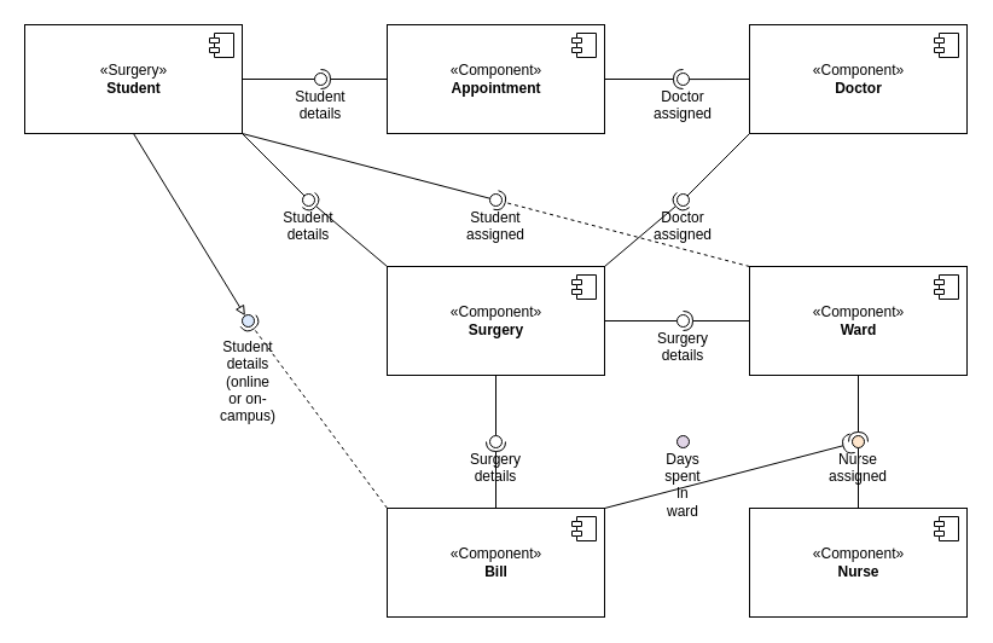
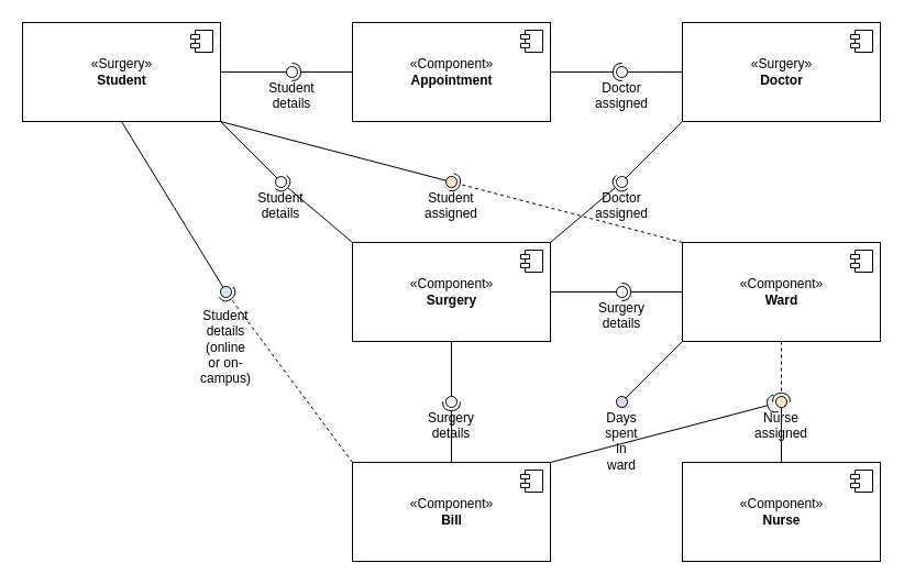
  <mxCell id="0" />
  <mxCell id="1" parent="0" />
  <mxCell id="2" value="«Surgery»&lt;br&gt;&lt;b&gt;Student&lt;/b&gt;" style="html=1;dropTarget=0;" vertex="1" parent="1"><mxGeometry x="20" y="20" width="180" height="90" as="geometry" /></mxCell>
  <mxCell id="3" value="" style="shape=module;jettyWidth=8;jettyHeight=4;" vertex="1" parent="2"><mxGeometry x="1" width="20" height="20" relative="1" as="geometry"><mxPoint x="-27" y="7" as="offset" /></mxGeometry></mxCell>
  <mxCell id="4" value="«Component»&lt;br&gt;&lt;b&gt;Appointment&lt;/b&gt;" style="html=1;dropTarget=0;" vertex="1" parent="1"><mxGeometry x="320" y="20" width="180" height="90" as="geometry" /></mxCell>
  <mxCell id="5" value="" style="shape=module;jettyWidth=8;jettyHeight=4;" vertex="1" parent="4"><mxGeometry x="1" width="20" height="20" relative="1" as="geometry"><mxPoint x="-27" y="7" as="offset" /></mxGeometry></mxCell>
- <mxCell id="6" value="«Component»&lt;br&gt;&lt;b&gt;Doctor&lt;/b&gt;" style="html=1;dropTarget=0;" vertex="1" parent="1"><mxGeometry x="620" y="20" width="180" height="90" as="geometry" /></mxCell>
+ <mxCell id="6" value="«Surgery»&lt;br&gt;&lt;b&gt;Doctor&lt;/b&gt;" style="html=1;dropTarget=0;" vertex="1" parent="1"><mxGeometry x="620" y="20" width="180" height="90" as="geometry" /></mxCell>
  <mxCell id="7" value="" style="shape=module;jettyWidth=8;jettyHeight=4;" vertex="1" parent="6"><mxGeometry x="1" width="20" height="20" relative="1" as="geometry"><mxPoint x="-27" y="7" as="offset" /></mxGeometry></mxCell>
  <mxCell id="8" value="«Component»&lt;br&gt;&lt;b&gt;Nurse&lt;/b&gt;" style="html=1;dropTarget=0;" vertex="1" parent="1"><mxGeometry x="620" y="420" width="180" height="90" as="geometry" /></mxCell>
  <mxCell id="9" value="" style="shape=module;jettyWidth=8;jettyHeight=4;" vertex="1" parent="8"><mxGeometry x="1" width="20" height="20" relative="1" as="geometry"><mxPoint x="-27" y="7" as="offset" /></mxGeometry></mxCell>
  <mxCell id="10" value="«Component»&lt;br&gt;&lt;b&gt;Surgery&lt;/b&gt;" style="html=1;dropTarget=0;" vertex="1" parent="1"><mxGeometry x="320" y="220" width="180" height="90" as="geometry" /></mxCell>
  <mxCell id="11" value="" style="shape=module;jettyWidth=8;jettyHeight=4;" vertex="1" parent="10"><mxGeometry x="1" width="20" height="20" relative="1" as="geometry"><mxPoint x="-27" y="7" as="offset" /></mxGeometry></mxCell>
  <mxCell id="12" value="«Component»&lt;br&gt;&lt;b&gt;Ward&lt;br&gt;&lt;/b&gt;" style="html=1;dropTarget=0;" vertex="1" parent="1"><mxGeometry x="620" y="220" width="180" height="90" as="geometry" /></mxCell>
  <mxCell id="13" value="" style="shape=module;jettyWidth=8;jettyHeight=4;" vertex="1" parent="12"><mxGeometry x="1" width="20" height="20" relative="1" as="geometry"><mxPoint x="-27" y="7" as="offset" /></mxGeometry></mxCell>
  <mxCell id="14" value="" style="rounded=0;orthogonalLoop=1;jettySize=auto;html=1;endArrow=none;endFill=0;sketch=0;sourcePerimeterSpacing=0;targetPerimeterSpacing=0;exitX=1;exitY=0.5;exitDx=0;exitDy=0;" edge="1" target="16" parent="1" source="2"><mxGeometry relative="1" as="geometry"><mxPoint x="330" y="205" as="sourcePoint" /></mxGeometry></mxCell>
  <mxCell id="15" value="" style="rounded=0;orthogonalLoop=1;jettySize=auto;html=1;endArrow=halfCircle;endFill=0;entryX=0.5;entryY=0.5;endSize=6;strokeWidth=1;sketch=0;exitX=0;exitY=0.5;exitDx=0;exitDy=0;" edge="1" target="16" parent="1" source="4"><mxGeometry relative="1" as="geometry"><mxPoint x="370" y="205" as="sourcePoint" /><Array as="points" /></mxGeometry></mxCell>
  <mxCell id="16" value="&lt;br&gt;&lt;br&gt;&lt;br&gt;Student details" style="ellipse;whiteSpace=wrap;html=1;align=center;aspect=fixed;resizable=0;points=[];outlineConnect=0;sketch=0;" vertex="1" parent="1"><mxGeometry x="260" y="60" width="10" height="10" as="geometry" /></mxCell>
  <mxCell id="17" value="" style="rounded=0;orthogonalLoop=1;jettySize=auto;html=1;endArrow=halfCircle;endFill=0;entryX=0.5;entryY=0.5;endSize=6;strokeWidth=1;sketch=0;exitX=1;exitY=0.5;exitDx=0;exitDy=0;" edge="1" target="41" parent="1" source="4"><mxGeometry relative="1" as="geometry"><mxPoint x="530" y="135" as="sourcePoint" /></mxGeometry></mxCell>
+ <mxCell id="18" value="" style="rounded=0;orthogonalLoop=1;jettySize=auto;html=1;endArrow=none;endFill=0;sketch=0;sourcePerimeterSpacing=0;targetPerimeterSpacing=0;exitX=0;exitY=1;exitDx=0;exitDy=0;" edge="1" target="20" parent="1" source="12"><mxGeometry relative="1" as="geometry"><mxPoint x="580" y="320" as="sourcePoint" /></mxGeometry></mxCell>
  <mxCell id="19" value="" style="rounded=0;orthogonalLoop=1;jettySize=auto;html=1;endArrow=halfCircle;endFill=0;endSize=6;strokeWidth=1;sketch=0;exitX=1;exitY=0;exitDx=0;exitDy=0;" edge="1" target="26" parent="1" source="39"><mxGeometry relative="1" as="geometry"><mxPoint x="320" y="320" as="sourcePoint" /></mxGeometry></mxCell>
  <mxCell id="20" value="&lt;br&gt;&lt;br&gt;&lt;br&gt;&lt;br&gt;&lt;br&gt;Days spent in ward" style="ellipse;whiteSpace=wrap;html=1;align=center;aspect=fixed;resizable=0;points=[];outlineConnect=0;sketch=0;fillColor=#e1d5e7;" vertex="1" parent="1"><mxGeometry x="560" y="360" width="10" height="10" as="geometry" /></mxCell>
  <mxCell id="21" value="" style="rounded=0;orthogonalLoop=1;jettySize=auto;html=1;endArrow=none;endFill=0;sketch=0;sourcePerimeterSpacing=0;targetPerimeterSpacing=0;exitX=0.5;exitY=1;exitDx=0;exitDy=0;" edge="1" target="23" parent="1" source="10"><mxGeometry relative="1" as="geometry"><mxPoint x="470" y="315" as="sourcePoint" /></mxGeometry></mxCell>
  <mxCell id="22" value="" style="rounded=0;orthogonalLoop=1;jettySize=auto;html=1;endArrow=halfCircle;endFill=0;entryX=0.5;entryY=0.5;endSize=6;strokeWidth=1;sketch=0;exitX=0.5;exitY=0;exitDx=0;exitDy=0;" edge="1" target="23" parent="1" source="39"><mxGeometry relative="1" as="geometry"><mxPoint x="210" y="315" as="sourcePoint" /></mxGeometry></mxCell>
  <mxCell id="23" value="&lt;br&gt;&lt;br&gt;&lt;br&gt;Surgery details" style="ellipse;whiteSpace=wrap;html=1;align=center;aspect=fixed;resizable=0;points=[];outlineConnect=0;sketch=0;" vertex="1" parent="1"><mxGeometry x="405" y="360" width="10" height="10" as="geometry" /></mxCell>
  <mxCell id="24" value="" style="rounded=0;orthogonalLoop=1;jettySize=auto;html=1;endArrow=none;endFill=0;sketch=0;sourcePerimeterSpacing=0;targetPerimeterSpacing=0;exitX=0.5;exitY=0;exitDx=0;exitDy=0;" edge="1" target="26" parent="1" source="8"><mxGeometry relative="1" as="geometry"><mxPoint x="960" y="310" as="sourcePoint" /></mxGeometry></mxCell>
- <mxCell id="25" value="" style="rounded=0;orthogonalLoop=1;jettySize=auto;html=1;endArrow=halfCircle;endFill=0;entryX=0.5;entryY=0.5;endSize=6;strokeWidth=1;sketch=0;exitX=0.5;exitY=1;exitDx=0;exitDy=0;" edge="1" target="26" parent="1" source="12"><mxGeometry relative="1" as="geometry"><mxPoint x="1000" y="310" as="sourcePoint" /></mxGeometry></mxCell>
+ <mxCell id="25" value="" style="rounded=0;orthogonalLoop=1;jettySize=auto;html=1;endArrow=halfCircle;endFill=0;entryX=0.5;entryY=0.5;endSize=6;strokeWidth=1;sketch=0;exitX=0.5;exitY=1;exitDx=0;exitDy=0;dashed=1;" edge="1" target="26" parent="1" source="12"><mxGeometry relative="1" as="geometry"><mxPoint x="1000" y="310" as="sourcePoint" /></mxGeometry></mxCell>
  <mxCell id="26" value="&lt;br&gt;&lt;br&gt;&lt;br&gt;Nurse assigned" style="ellipse;whiteSpace=wrap;html=1;align=center;aspect=fixed;resizable=0;points=[];outlineConnect=0;sketch=0;fillColor=#ffe6cc;" vertex="1" parent="1"><mxGeometry x="705" y="360" width="10" height="10" as="geometry" /></mxCell>
- <mxCell id="27" value="" style="rounded=0;orthogonalLoop=1;jettySize=auto;html=1;endArrow=block;endFill=0;sketch=0;sourcePerimeterSpacing=0;targetPerimeterSpacing=0;exitX=0.5;exitY=1;exitDx=0;exitDy=0;" edge="1" target="29" parent="1" source="2"><mxGeometry relative="1" as="geometry"><mxPoint x="-70" y="235" as="sourcePoint" /></mxGeometry></mxCell>
+ <mxCell id="27" value="" style="rounded=0;orthogonalLoop=1;jettySize=auto;html=1;endArrow=none;endFill=0;sketch=0;sourcePerimeterSpacing=0;targetPerimeterSpacing=0;exitX=0.5;exitY=1;exitDx=0;exitDy=0;" edge="1" target="29" parent="1" source="2"><mxGeometry relative="1" as="geometry"><mxPoint x="-70" y="235" as="sourcePoint" /></mxGeometry></mxCell>
  <mxCell id="28" value="" style="rounded=0;orthogonalLoop=1;jettySize=auto;html=1;endArrow=halfCircle;endFill=0;entryX=0.5;entryY=0.5;endSize=6;strokeWidth=1;sketch=0;exitX=0;exitY=0;exitDx=0;exitDy=0;dashed=1;" edge="1" target="29" parent="1" source="39"><mxGeometry relative="1" as="geometry"><mxPoint x="-30" y="235" as="sourcePoint" /></mxGeometry></mxCell>
  <mxCell id="29" value="&lt;br&gt;&lt;br&gt;&lt;br&gt;&lt;br&gt;&lt;br&gt;&lt;br&gt;&lt;br&gt;Student details (online or on-&lt;br&gt;campus)" style="ellipse;whiteSpace=wrap;html=1;align=center;aspect=fixed;resizable=0;points=[];outlineConnect=0;sketch=0;fillColor=#dae8fc;" vertex="1" parent="1"><mxGeometry x="200" y="260" width="10" height="10" as="geometry" /></mxCell>
  <mxCell id="30" value="" style="rounded=0;orthogonalLoop=1;jettySize=auto;html=1;endArrow=none;endFill=0;sketch=0;targetPerimeterSpacing=0;startArrow=none;exitX=0;exitY=1;exitDx=0;exitDy=0;" edge="1" target="32" parent="1" source="6"><mxGeometry relative="1" as="geometry"><mxPoint x="610" y="155" as="sourcePoint" /></mxGeometry></mxCell>
  <mxCell id="31" value="" style="rounded=0;orthogonalLoop=1;jettySize=auto;html=1;endArrow=halfCircle;endFill=0;entryX=0.5;entryY=0.5;endSize=6;strokeWidth=1;sketch=0;exitX=1;exitY=0;exitDx=0;exitDy=0;" edge="1" target="32" parent="1" source="10"><mxGeometry relative="1" as="geometry"><mxPoint x="405" y="155" as="sourcePoint" /></mxGeometry></mxCell>
  <mxCell id="32" value="&lt;br&gt;&lt;br&gt;&lt;br&gt;Doctor assigned" style="ellipse;whiteSpace=wrap;html=1;align=center;aspect=fixed;resizable=0;points=[];outlineConnect=0;sketch=0;" vertex="1" parent="1"><mxGeometry x="560" y="160" width="10" height="10" as="geometry" /></mxCell>
  <mxCell id="33" value="" style="rounded=0;orthogonalLoop=1;jettySize=auto;html=1;endArrow=none;endFill=0;sketch=0;sourcePerimeterSpacing=0;targetPerimeterSpacing=0;exitX=1;exitY=1;exitDx=0;exitDy=0;" edge="1" target="35" parent="1" source="2"><mxGeometry relative="1" as="geometry"><mxPoint x="90" y="145" as="sourcePoint" /></mxGeometry></mxCell>
  <mxCell id="34" value="" style="rounded=0;orthogonalLoop=1;jettySize=auto;html=1;endArrow=halfCircle;endFill=0;entryX=0.5;entryY=0.5;endSize=6;strokeWidth=1;sketch=0;exitX=0;exitY=0;exitDx=0;exitDy=0;" edge="1" target="35" parent="1" source="10"><mxGeometry relative="1" as="geometry"><mxPoint x="130" y="145" as="sourcePoint" /></mxGeometry></mxCell>
  <mxCell id="35" value="&lt;br&gt;&lt;br&gt;&lt;br&gt;Student details" style="ellipse;whiteSpace=wrap;html=1;align=center;aspect=fixed;resizable=0;points=[];outlineConnect=0;sketch=0;" vertex="1" parent="1"><mxGeometry x="250" y="160" width="10" height="10" as="geometry" /></mxCell>
  <mxCell id="36" value="" style="rounded=0;orthogonalLoop=1;jettySize=auto;html=1;endArrow=none;endFill=0;sketch=0;sourcePerimeterSpacing=0;targetPerimeterSpacing=0;exitX=1;exitY=0.5;exitDx=0;exitDy=0;" edge="1" target="38" parent="1" source="10"><mxGeometry relative="1" as="geometry"><mxPoint x="330" y="255" as="sourcePoint" /></mxGeometry></mxCell>
  <mxCell id="37" value="" style="rounded=0;orthogonalLoop=1;jettySize=auto;html=1;endArrow=halfCircle;endFill=0;entryX=0.5;entryY=0.5;endSize=6;strokeWidth=1;sketch=0;exitX=0;exitY=0.5;exitDx=0;exitDy=0;startArrow=none;" edge="1" target="38" parent="1" source="12"><mxGeometry relative="1" as="geometry"><mxPoint x="370" y="255" as="sourcePoint" /></mxGeometry></mxCell>
  <mxCell id="38" value="&lt;br&gt;&lt;br&gt;&lt;br&gt;Surgery details" style="ellipse;whiteSpace=wrap;html=1;align=center;aspect=fixed;resizable=0;points=[];outlineConnect=0;sketch=0;" vertex="1" parent="1"><mxGeometry x="560" y="260" width="10" height="10" as="geometry" /></mxCell>
  <mxCell id="39" value="«Component»&lt;br&gt;&lt;b&gt;Bill&lt;br&gt;&lt;/b&gt;" style="html=1;dropTarget=0;" vertex="1" parent="1"><mxGeometry x="320" y="420" width="180" height="90" as="geometry" /></mxCell>
  <mxCell id="40" value="" style="shape=module;jettyWidth=8;jettyHeight=4;" vertex="1" parent="39"><mxGeometry x="1" width="20" height="20" relative="1" as="geometry"><mxPoint x="-27" y="7" as="offset" /></mxGeometry></mxCell>
  <mxCell id="41" value="&lt;br&gt;&lt;br&gt;&lt;br&gt;Doctor assigned" style="ellipse;whiteSpace=wrap;html=1;align=center;aspect=fixed;resizable=0;points=[];outlineConnect=0;sketch=0;" vertex="1" parent="1"><mxGeometry x="560" y="60" width="10" height="10" as="geometry" /></mxCell>
  <mxCell id="42" value="" style="rounded=0;orthogonalLoop=1;jettySize=auto;html=1;endArrow=none;endFill=0;sketch=0;sourcePerimeterSpacing=0;exitX=0;exitY=0.5;exitDx=0;exitDy=0;" edge="1" parent="1" source="6" target="41"><mxGeometry relative="1" as="geometry"><mxPoint x="620" y="65" as="sourcePoint" /><mxPoint x="389.669" y="153.212" as="targetPoint" /></mxGeometry></mxCell>
  <mxCell id="43" value="" style="rounded=0;orthogonalLoop=1;jettySize=auto;html=1;endArrow=none;endFill=0;sketch=0;sourcePerimeterSpacing=0;targetPerimeterSpacing=0;exitX=1;exitY=1;exitDx=0;exitDy=0;" edge="1" target="45" parent="1" source="2"><mxGeometry relative="1" as="geometry"><mxPoint x="390" y="165" as="sourcePoint" /></mxGeometry></mxCell>
  <mxCell id="44" value="" style="rounded=0;orthogonalLoop=1;jettySize=auto;html=1;endArrow=halfCircle;endFill=0;entryX=0.5;entryY=0.5;endSize=6;strokeWidth=1;sketch=0;exitX=0;exitY=0;exitDx=0;exitDy=0;dashed=1;" edge="1" target="45" parent="1" source="12"><mxGeometry relative="1" as="geometry"><mxPoint x="430" y="165" as="sourcePoint" /></mxGeometry></mxCell>
- <mxCell id="45" value="&lt;br&gt;&lt;br&gt;&lt;br&gt;Student assigned" style="ellipse;whiteSpace=wrap;html=1;align=center;aspect=fixed;resizable=0;points=[];outlineConnect=0;sketch=0;" vertex="1" parent="1"><mxGeometry x="405" y="160" width="10" height="10" as="geometry" /></mxCell>
+ <mxCell id="45" value="&lt;br&gt;&lt;br&gt;&lt;br&gt;Student assigned" style="ellipse;whiteSpace=wrap;html=1;align=center;aspect=fixed;resizable=0;points=[];outlineConnect=0;sketch=0;fillColor=#ffe6cc;" vertex="1" parent="1"><mxGeometry x="405" y="160" width="10" height="10" as="geometry" /></mxCell>
